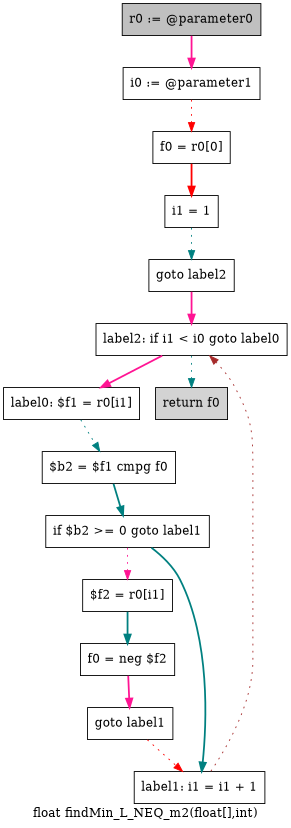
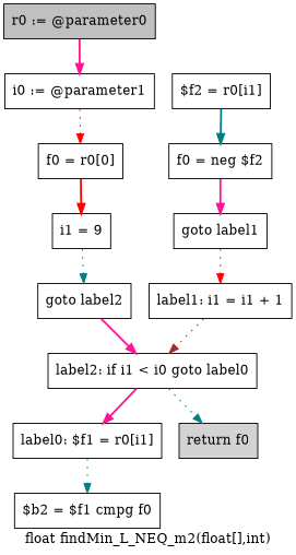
  digraph {
    label="float findMin_L_NEQ_m2(float[],int)"
    node [shape=box]
    edge [color=teal style=bold]
    n1 [fillcolor=gray label="r0 := @parameter0" style=filled]
    n2 [label="i0 := @parameter1"]
    n3 [label="f0 = r0[0]"]
-   n4 [label="i1 = 1"]
+   n4 [label="i1 = 9"]
    n5 [label="goto label2"]
    n6 [label="label2: if i1 < i0 goto label0"]
    n7 [label="label0: $f1 = r0[i1]"]
    n8 [fillcolor=lightgray label="return f0" style=filled]
    n9 [label="$b2 = $f1 cmpg f0"]
-   n10 [label="if $b2 >= 0 goto label1"]
    n11 [label="$f2 = r0[i1]"]
    n12 [label="label1: i1 = i1 + 1"]
    n13 [label="f0 = neg $f2"]
    n14 [label="goto label1"]
    n1 -> n2 [color=deeppink]
    n2 -> n3 [color=red style=dotted]
    n3 -> n4 [color=red]
    n4 -> n5 [style=dotted]
    n5 -> n6 [color=deeppink]
    n6 -> n7 [color=deeppink]
    n6 -> n8 [style=dotted]
    n7 -> n9 [style=dotted]
-   n9 -> n10
-   n10 -> n11 [color=deeppink style=dotted]
-   n10 -> n12
    n11 -> n13
    n12 -> n6 [color=brown style=dotted]
    n13 -> n14 [color=deeppink]
    n14 -> n12 [color=red style=dotted]
  }
